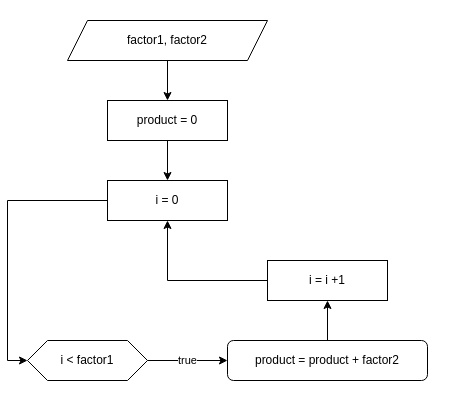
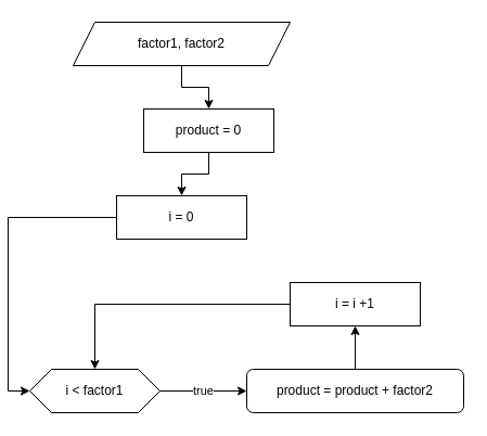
  <mxCell id="0" />
  <mxCell id="1" parent="0" />
  <mxCell id="2" style="edgeStyle=orthogonalEdgeStyle;rounded=0;orthogonalLoop=1;jettySize=auto;html=1;exitX=0.5;exitY=1;exitDx=0;exitDy=0;entryX=0.5;entryY=0;entryDx=0;entryDy=0;" edge="1" parent="1" source="3" target="7"><mxGeometry relative="1" as="geometry" /></mxCell>
  <mxCell id="3" value="factor1, factor2" style="shape=parallelogram;perimeter=parallelogramPerimeter;whiteSpace=wrap;html=1;fixedSize=1;" vertex="1" parent="1"><mxGeometry x="60" y="20" width="200" height="40" as="geometry" /></mxCell>
  <mxCell id="4" style="edgeStyle=orthogonalEdgeStyle;rounded=0;orthogonalLoop=1;jettySize=auto;html=1;exitX=0;exitY=0.5;exitDx=0;exitDy=0;entryX=0;entryY=0.5;entryDx=0;entryDy=0;" edge="1" parent="1" source="5" target="9"><mxGeometry relative="1" as="geometry" /></mxCell>
  <mxCell id="5" value="i = 0" style="rounded=0;whiteSpace=wrap;html=1;" vertex="1" parent="1"><mxGeometry x="100" y="180" width="120" height="40" as="geometry" /></mxCell>
  <mxCell id="6" style="edgeStyle=orthogonalEdgeStyle;rounded=0;orthogonalLoop=1;jettySize=auto;html=1;exitX=0.5;exitY=1;exitDx=0;exitDy=0;entryX=0.5;entryY=0;entryDx=0;entryDy=0;" edge="1" parent="1" source="7" target="5"><mxGeometry relative="1" as="geometry" /></mxCell>
- <mxCell id="7" value="product = 0" style="rounded=0;whiteSpace=wrap;html=1;" vertex="1" parent="1"><mxGeometry x="100" y="100" width="120" height="40" as="geometry" /></mxCell>
+ <mxCell id="7" value="product = 0" style="rounded=0;whiteSpace=wrap;html=1;" vertex="1" parent="1"><mxGeometry x="125" y="100" width="120" height="40" as="geometry" /></mxCell>
  <mxCell id="8" value="true" style="edgeStyle=orthogonalEdgeStyle;rounded=0;orthogonalLoop=1;jettySize=auto;html=1;exitX=1;exitY=0.5;exitDx=0;exitDy=0;entryX=0;entryY=0.5;entryDx=0;entryDy=0;" edge="1" parent="1" source="9" target="13"><mxGeometry relative="1" as="geometry"><mxPoint x="180" y="360" as="targetPoint" /></mxGeometry></mxCell>
  <mxCell id="9" value="i &amp;lt; factor1" style="shape=hexagon;perimeter=hexagonPerimeter2;whiteSpace=wrap;html=1;fixedSize=1;" vertex="1" parent="1"><mxGeometry x="20" y="340" width="120" height="40" as="geometry" /></mxCell>
- <mxCell id="10" style="edgeStyle=orthogonalEdgeStyle;rounded=0;orthogonalLoop=1;jettySize=auto;html=1;exitX=0;exitY=0.5;exitDx=0;exitDy=0;" edge="1" parent="1" source="11" target="5"><mxGeometry relative="1" as="geometry" /></mxCell>
+ <mxCell id="10" style="edgeStyle=orthogonalEdgeStyle;rounded=0;orthogonalLoop=1;jettySize=auto;html=1;exitX=0;exitY=0.5;exitDx=0;exitDy=0;entryX=0.5;entryY=0;entryDx=0;entryDy=0;" edge="1" parent="1" source="11" target="9"><mxGeometry relative="1" as="geometry" /></mxCell>
  <mxCell id="11" value="i&amp;nbsp;= i +1" style="rounded=0;whiteSpace=wrap;html=1;" vertex="1" parent="1"><mxGeometry x="260" y="260" width="120" height="40" as="geometry" /></mxCell>
  <mxCell id="12" style="edgeStyle=orthogonalEdgeStyle;rounded=0;orthogonalLoop=1;jettySize=auto;html=1;exitX=0.5;exitY=0;exitDx=0;exitDy=0;entryX=0.5;entryY=1;entryDx=0;entryDy=0;" edge="1" parent="1" source="13" target="11"><mxGeometry relative="1" as="geometry" /></mxCell>
  <mxCell id="13" value="product = product + factor2" style="whiteSpace=wrap;html=1;rounded=1;" vertex="1" parent="1"><mxGeometry x="220" y="340" width="200" height="40" as="geometry" /></mxCell>
